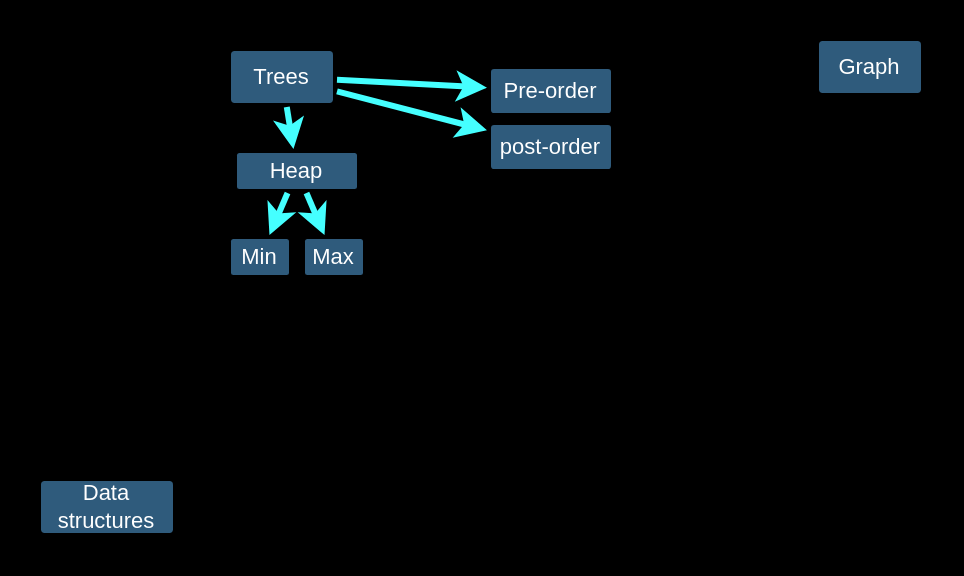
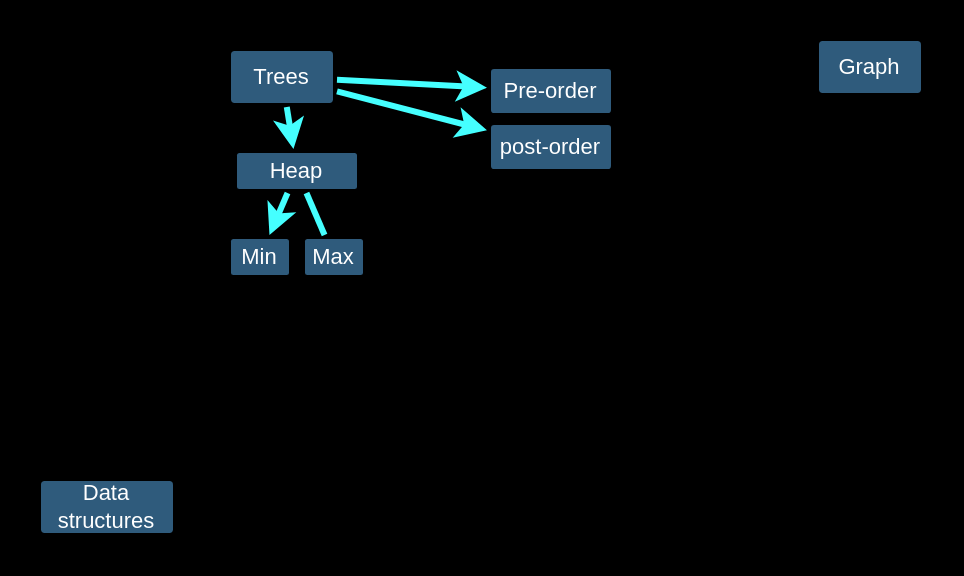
  <mxCell id="0" />
  <mxCell id="1" parent="0" />
  <mxCell id="2" value="Trees" style="rounded=1;whiteSpace=wrap;html=1;shadow=0;labelBackgroundColor=none;strokeColor=none;strokeWidth=3;fillColor=#2F5B7C;fontFamily=Helvetica;fontSize=11;fontColor=#FFFFFF;align=center;fontStyle=0;spacing=5;arcSize=7;perimeterSpacing=2;" parent="1" vertex="1"><mxGeometry x="115" y="25" width="51" height="26" as="geometry" /></mxCell>
  <mxCell id="3" value="" style="edgeStyle=none;rounded=0;jumpStyle=none;html=1;shadow=0;labelBackgroundColor=none;startArrow=none;startFill=0;endArrow=classic;endFill=1;jettySize=auto;orthogonalLoop=1;strokeWidth=3;fontFamily=Helvetica;fontSize=16;fontColor=#23445D;spacing=5;fillColor=#e3c800;strokeColor=#45FFFF;" parent="1" source="2" target="4" edge="1"><mxGeometry relative="1" as="geometry"><mxPoint x="192.308" y="178" as="targetPoint" /></mxGeometry></mxCell>
  <mxCell id="4" value="Heap" style="rounded=1;whiteSpace=wrap;html=1;shadow=0;labelBackgroundColor=none;strokeColor=none;strokeWidth=3;fillColor=#2F5B7C;fontFamily=Helvetica;fontSize=11;fontColor=#FFFFFF;align=center;fontStyle=0;spacing=5;arcSize=7;perimeterSpacing=2;horizontal=1;verticalAlign=middle;" vertex="1" parent="1"><mxGeometry x="118" y="76" width="60" height="18" as="geometry" /></mxCell>
  <mxCell id="5" value="" style="edgeStyle=none;rounded=0;jumpStyle=none;html=1;shadow=0;labelBackgroundColor=none;startArrow=none;startFill=0;endArrow=classic;endFill=1;jettySize=auto;orthogonalLoop=1;strokeWidth=3;fontFamily=Helvetica;fontSize=16;fontColor=#23445D;spacing=5;fillColor=#e3c800;strokeColor=#45FFFF;" edge="1" parent="1" source="4" target="10"><mxGeometry relative="1" as="geometry"><mxPoint x="180" y="167" as="sourcePoint" /><mxPoint x="141.63" y="209" as="targetPoint" /></mxGeometry></mxCell>
- <mxCell id="6" value="" style="edgeStyle=none;rounded=0;jumpStyle=none;html=1;shadow=0;labelBackgroundColor=none;startArrow=none;startFill=0;endArrow=classic;endFill=1;jettySize=auto;orthogonalLoop=1;strokeWidth=3;fontFamily=Helvetica;fontSize=16;fontColor=#23445D;spacing=5;fillColor=#e3c800;strokeColor=#45FFFF;" edge="1" parent="1" source="4" target="11"><mxGeometry relative="1" as="geometry"><mxPoint x="190" y="177" as="sourcePoint" /><mxPoint x="207.027" y="209" as="targetPoint" /></mxGeometry></mxCell>
+ <mxCell id="6" value="" style="edgeStyle=none;rounded=0;jumpStyle=none;html=1;shadow=0;labelBackgroundColor=none;startArrow=none;startFill=0;endArrow=none;endFill=1;jettySize=auto;orthogonalLoop=1;strokeWidth=3;fontFamily=Helvetica;fontSize=16;fontColor=#23445D;spacing=5;fillColor=#e3c800;strokeColor=#45FFFF;" edge="1" parent="1" source="4" target="11"><mxGeometry relative="1" as="geometry"><mxPoint x="190" y="177" as="sourcePoint" /><mxPoint x="207.027" y="209" as="targetPoint" /></mxGeometry></mxCell>
  <mxCell id="7" value="Pre-order" style="rounded=1;whiteSpace=wrap;html=1;shadow=0;labelBackgroundColor=none;strokeColor=none;strokeWidth=3;fillColor=#2F5B7C;fontFamily=Helvetica;fontSize=11;fontColor=#FFFFFF;align=center;fontStyle=0;spacing=5;arcSize=7;perimeterSpacing=2;" vertex="1" parent="1"><mxGeometry x="245" y="34" width="60" height="22" as="geometry" /></mxCell>
  <mxCell id="8" value="post-order" style="rounded=1;whiteSpace=wrap;html=1;shadow=0;labelBackgroundColor=none;strokeColor=none;strokeWidth=3;fillColor=#2F5B7C;fontFamily=Helvetica;fontSize=11;fontColor=#FFFFFF;align=center;fontStyle=0;spacing=5;arcSize=7;perimeterSpacing=2;" vertex="1" parent="1"><mxGeometry x="245" y="62" width="60" height="22" as="geometry" /></mxCell>
  <mxCell id="9" value="" style="edgeStyle=none;rounded=0;jumpStyle=none;html=1;shadow=0;labelBackgroundColor=none;startArrow=none;startFill=0;endArrow=classic;endFill=1;jettySize=auto;orthogonalLoop=1;strokeWidth=3;fontFamily=Helvetica;fontSize=16;fontColor=#23445D;spacing=5;fillColor=#e3c800;strokeColor=#45FFFF;" edge="1" parent="1" source="2" target="7"><mxGeometry relative="1" as="geometry"><mxPoint x="178" y="43.217" as="sourcePoint" /><mxPoint x="199" y="39.565" as="targetPoint" /></mxGeometry></mxCell>
  <mxCell id="10" value="Min" style="rounded=1;whiteSpace=wrap;html=1;shadow=0;labelBackgroundColor=none;strokeColor=none;strokeWidth=3;fillColor=#2F5B7C;fontFamily=Helvetica;fontSize=11;fontColor=#FFFFFF;align=center;fontStyle=0;spacing=5;arcSize=7;perimeterSpacing=2;horizontal=1;verticalAlign=middle;" vertex="1" parent="1"><mxGeometry x="115" y="119" width="29" height="18" as="geometry" /></mxCell>
  <mxCell id="11" value="Max" style="rounded=1;whiteSpace=wrap;html=1;shadow=0;labelBackgroundColor=none;strokeColor=none;strokeWidth=3;fillColor=#2F5B7C;fontFamily=Helvetica;fontSize=11;fontColor=#FFFFFF;align=center;fontStyle=0;spacing=5;arcSize=7;perimeterSpacing=2;horizontal=1;verticalAlign=middle;" vertex="1" parent="1"><mxGeometry x="152" y="119" width="29" height="18" as="geometry" /></mxCell>
  <mxCell id="12" value="" style="edgeStyle=none;rounded=0;jumpStyle=none;html=1;shadow=0;labelBackgroundColor=none;startArrow=none;startFill=0;endArrow=classic;endFill=1;jettySize=auto;orthogonalLoop=1;strokeWidth=3;fontFamily=Helvetica;fontSize=16;fontColor=#23445D;spacing=5;fillColor=#e3c800;strokeColor=#45FFFF;" edge="1" parent="1" source="2" target="8"><mxGeometry relative="1" as="geometry"><mxPoint x="178" y="49.431" as="sourcePoint" /><mxPoint x="253" y="53.335" as="targetPoint" /></mxGeometry></mxCell>
  <mxCell id="13" value="Graph" style="rounded=1;whiteSpace=wrap;html=1;shadow=0;labelBackgroundColor=none;strokeColor=none;strokeWidth=3;fillColor=#2F5B7C;fontFamily=Helvetica;fontSize=11;fontColor=#FFFFFF;align=center;fontStyle=0;spacing=5;arcSize=7;perimeterSpacing=2;" vertex="1" parent="1"><mxGeometry x="409" y="20" width="51" height="26" as="geometry" /></mxCell>
  <mxCell id="14" value="Data structures" style="rounded=1;whiteSpace=wrap;html=1;shadow=0;labelBackgroundColor=none;strokeColor=none;strokeWidth=3;fillColor=#2F5B7C;fontFamily=Helvetica;fontSize=11;fontColor=#FFFFFF;align=center;fontStyle=0;spacing=5;arcSize=7;perimeterSpacing=2;" vertex="1" parent="1"><mxGeometry x="20" y="240" width="66" height="26" as="geometry" /></mxCell>
